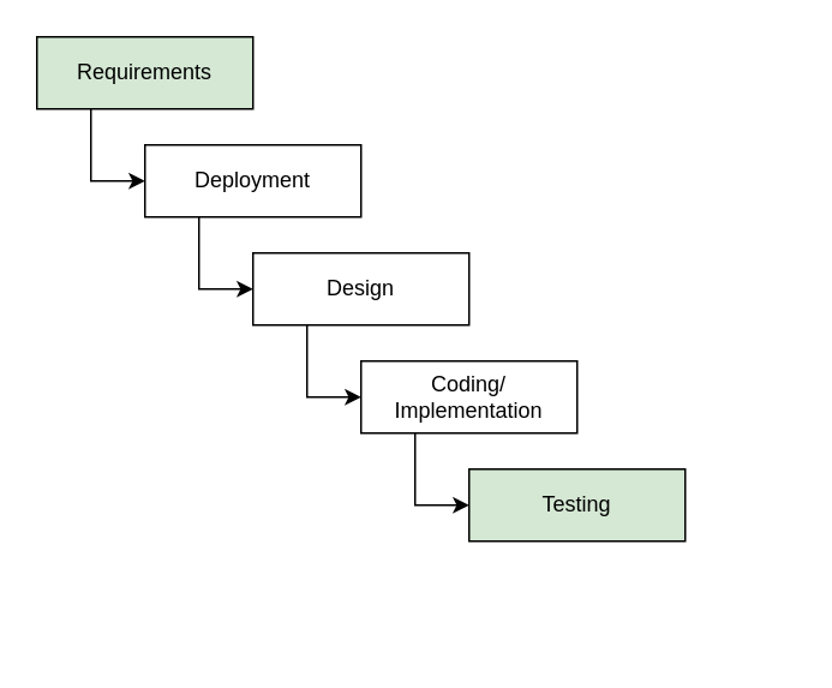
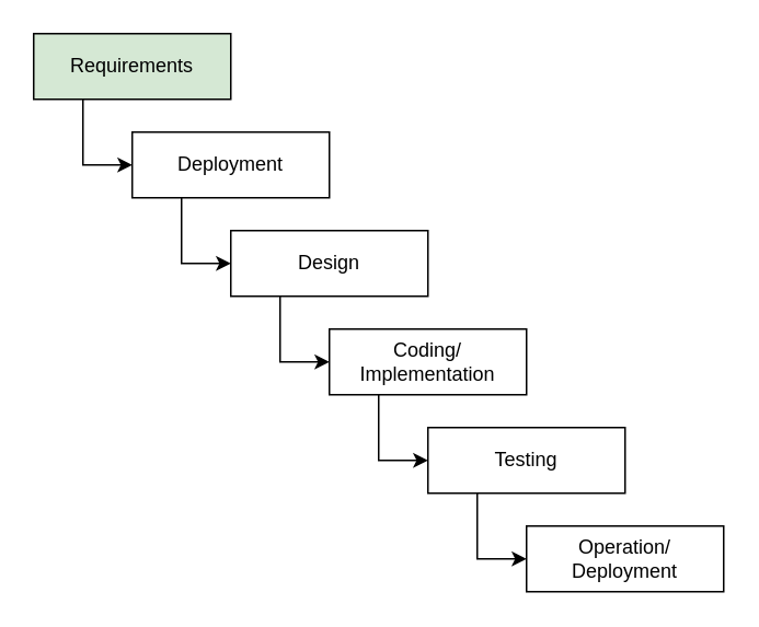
  <mxCell id="0" />
  <mxCell id="1" parent="0" />
  <mxCell id="2" style="edgeStyle=orthogonalEdgeStyle;rounded=0;orthogonalLoop=1;jettySize=auto;html=1;exitX=0.25;exitY=1;exitDx=0;exitDy=0;entryX=0;entryY=0.5;entryDx=0;entryDy=0;" edge="1" parent="1" source="3" target="5"><mxGeometry relative="1" as="geometry" /></mxCell>
  <mxCell id="3" value="Requirements" style="rounded=0;whiteSpace=wrap;html=1;fillColor=#d5e8d4;" vertex="1" parent="1"><mxGeometry x="20" y="20" width="120" height="40" as="geometry" /></mxCell>
  <mxCell id="4" style="edgeStyle=orthogonalEdgeStyle;rounded=0;orthogonalLoop=1;jettySize=auto;html=1;exitX=0.25;exitY=1;exitDx=0;exitDy=0;entryX=0;entryY=0.5;entryDx=0;entryDy=0;" edge="1" parent="1" source="5" target="7"><mxGeometry relative="1" as="geometry" /></mxCell>
  <mxCell id="5" value="Deployment" style="rounded=0;whiteSpace=wrap;html=1;" vertex="1" parent="1"><mxGeometry x="80" y="80" width="120" height="40" as="geometry" /></mxCell>
  <mxCell id="6" style="edgeStyle=orthogonalEdgeStyle;rounded=0;orthogonalLoop=1;jettySize=auto;html=1;exitX=0.25;exitY=1;exitDx=0;exitDy=0;entryX=0;entryY=0.5;entryDx=0;entryDy=0;" edge="1" parent="1" source="7" target="9"><mxGeometry relative="1" as="geometry" /></mxCell>
  <mxCell id="7" value="Design" style="rounded=0;whiteSpace=wrap;html=1;" vertex="1" parent="1"><mxGeometry x="140" y="140" width="120" height="40" as="geometry" /></mxCell>
  <mxCell id="8" style="edgeStyle=orthogonalEdgeStyle;rounded=0;orthogonalLoop=1;jettySize=auto;html=1;exitX=0.25;exitY=1;exitDx=0;exitDy=0;entryX=0;entryY=0.5;entryDx=0;entryDy=0;" edge="1" parent="1" source="9" target="11"><mxGeometry relative="1" as="geometry" /></mxCell>
  <mxCell id="9" value="Coding/&lt;br&gt;Implementation" style="rounded=0;whiteSpace=wrap;html=1;" vertex="1" parent="1"><mxGeometry x="200" y="200" width="120" height="40" as="geometry" /></mxCell>
- <mxCell id="11" value="Testing" style="rounded=0;whiteSpace=wrap;html=1;fillColor=#d5e8d4;" vertex="1" parent="1"><mxGeometry x="260" y="260" width="120" height="40" as="geometry" /></mxCell>
+ <mxCell id="10" style="edgeStyle=orthogonalEdgeStyle;rounded=0;orthogonalLoop=1;jettySize=auto;html=1;exitX=0.25;exitY=1;exitDx=0;exitDy=0;entryX=0;entryY=0.5;entryDx=0;entryDy=0;" edge="1" parent="1" source="11" target="12"><mxGeometry relative="1" as="geometry" /></mxCell>
+ <mxCell id="11" value="Testing" style="rounded=0;whiteSpace=wrap;html=1;" vertex="1" parent="1"><mxGeometry x="260" y="260" width="120" height="40" as="geometry" /></mxCell>
+ <mxCell id="12" value="Operation/&lt;br&gt;Deployment" style="rounded=0;whiteSpace=wrap;html=1;" vertex="1" parent="1"><mxGeometry x="320" y="320" width="120" height="40" as="geometry" /></mxCell>
